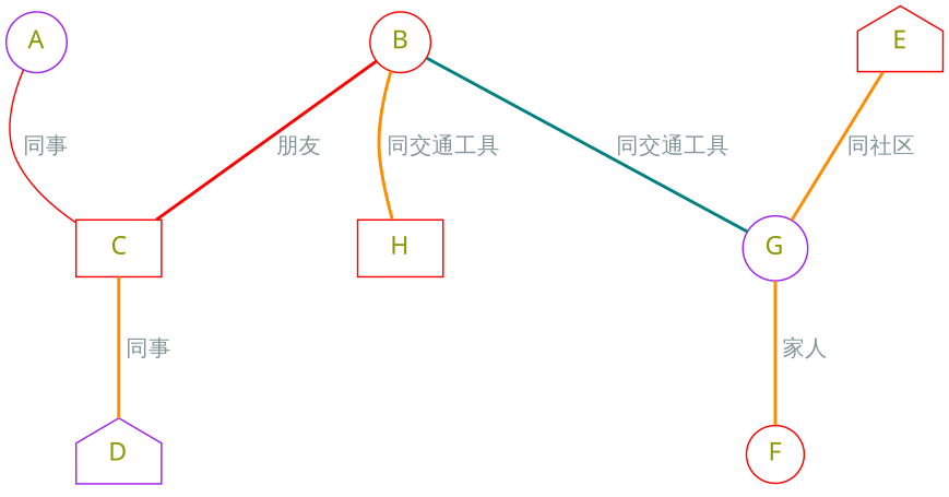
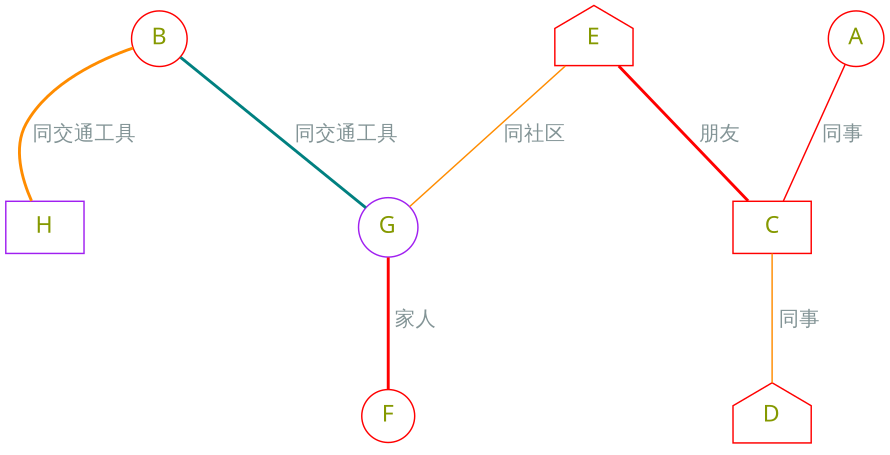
  digraph {
    align=right
    nodesep=1
    ranksep=1
    node [color=red fontcolor="#859900" fontname=LXGW fontsize=16 shape=circle]
    edge [color=red dir=none fontcolor="#839496" fontname=LXGW fontsize=14 style=bold]
    B
    C [shape=box]
    G [color=purple]
-   H [shape=box]
-   D [color=purple shape=house]
+   H [color=purple shape=box]
+   D [shape=house]
    F
-   A [color=purple]
+   A
    E [shape=house]
-   B -> C [label=" 朋友 "]
+   E -> C [label=" 朋友 "]
    B -> G [color=teal label=" 同交通工具 "]
    B -> H [color=darkorange label=" 同交通工具 "]
-   C -> D [color=darkorange label=" 同事 "]
-   G -> F [color=darkorange label=" 家人 "]
+   C -> D [color=darkorange label=" 同事 " style=solid]
+   G -> F [label=" 家人 "]
    A -> C [label=" 同事 " style=solid]
-   E -> G [color=darkorange label=" 同社区 "]
+   E -> G [color=darkorange label=" 同社区 " style=solid]
  }
